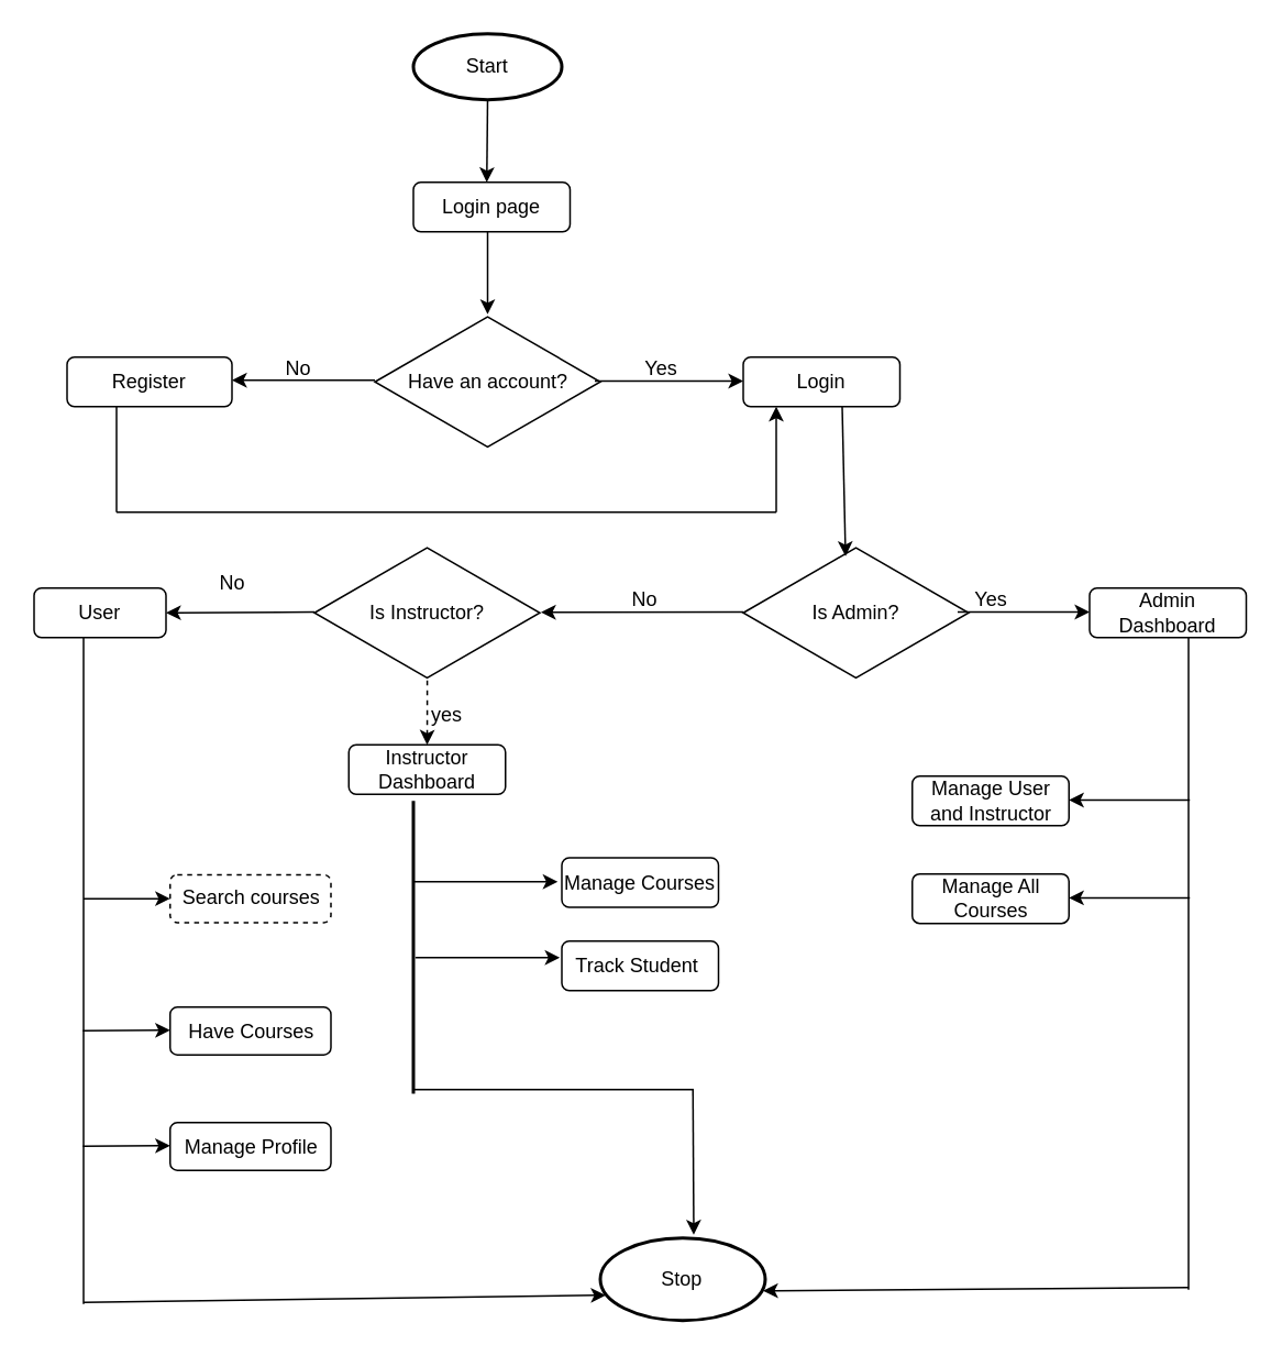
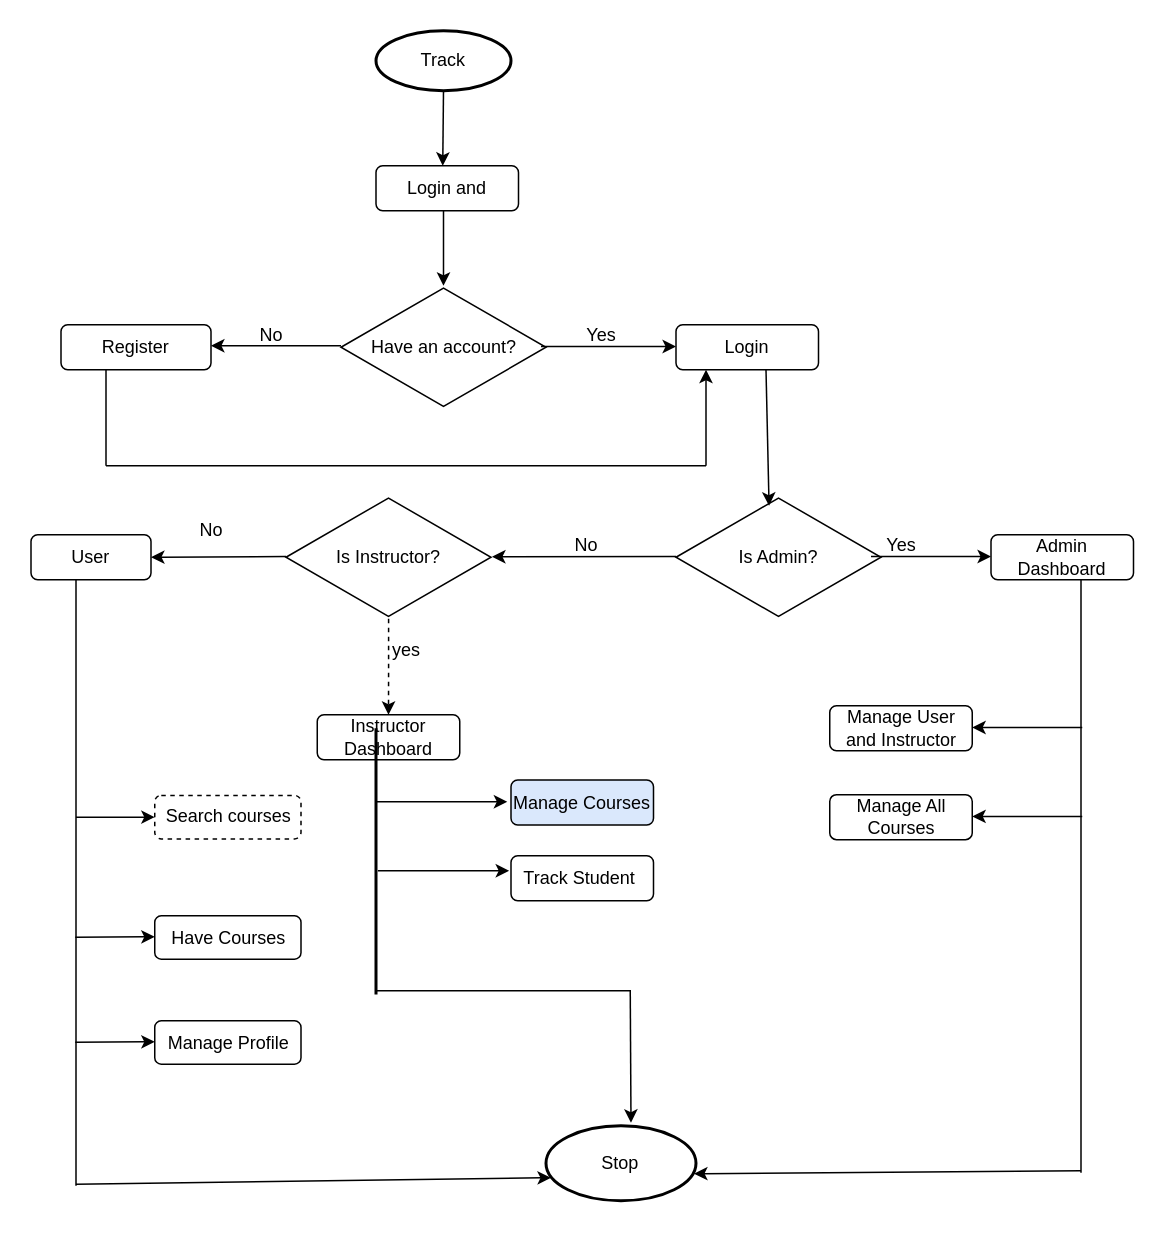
  <mxCell id="0" />
  <mxCell id="1" parent="0" />
- <mxCell id="2" value="Start" style="strokeWidth=2;html=1;shape=mxgraph.flowchart.start_1;whiteSpace=wrap;" vertex="1" parent="1"><mxGeometry x="250" y="20" width="90" height="40" as="geometry" /></mxCell>
- <mxCell id="3" value="Login page" style="rounded=1;whiteSpace=wrap;html=1;" vertex="1" parent="1"><mxGeometry x="250" y="110" width="95" height="30" as="geometry" /></mxCell>
+ <mxCell id="2" value="Track" style="strokeWidth=2;html=1;shape=mxgraph.flowchart.start_1;whiteSpace=wrap;" vertex="1" parent="1"><mxGeometry x="250" y="20" width="90" height="40" as="geometry" /></mxCell>
+ <mxCell id="3" value="Login and" style="rounded=1;whiteSpace=wrap;html=1;" vertex="1" parent="1"><mxGeometry x="250" y="110" width="95" height="30" as="geometry" /></mxCell>
  <mxCell id="4" value="Have an account?" style="html=1;whiteSpace=wrap;aspect=fixed;shape=isoRectangle;" vertex="1" parent="1"><mxGeometry x="226.66" y="190" width="136.67" height="82" as="geometry" /></mxCell>
  <mxCell id="5" value="" style="endArrow=classic;html=1;rounded=0;" edge="1" parent="1"><mxGeometry width="50" height="50" relative="1" as="geometry"><mxPoint x="295" y="60" as="sourcePoint" /><mxPoint x="294.5" y="110" as="targetPoint" /></mxGeometry></mxCell>
  <mxCell id="6" value="" style="endArrow=classic;html=1;rounded=0;" edge="1" parent="1"><mxGeometry width="50" height="50" relative="1" as="geometry"><mxPoint x="226.66" y="230" as="sourcePoint" /><mxPoint x="140" y="230" as="targetPoint" /></mxGeometry></mxCell>
  <mxCell id="7" value="" style="endArrow=classic;html=1;rounded=0;" edge="1" parent="1"><mxGeometry width="50" height="50" relative="1" as="geometry"><mxPoint x="295" y="140" as="sourcePoint" /><mxPoint x="295" y="190" as="targetPoint" /></mxGeometry></mxCell>
  <mxCell id="8" value="No" style="text;html=1;align=center;verticalAlign=middle;resizable=0;points=[];autosize=1;strokeColor=none;fillColor=none;" vertex="1" parent="1"><mxGeometry x="160" y="208" width="40" height="30" as="geometry" /></mxCell>
  <mxCell id="9" value="" style="endArrow=classic;html=1;rounded=0;" edge="1" parent="1"><mxGeometry width="50" height="50" relative="1" as="geometry"><mxPoint x="360" y="230.5" as="sourcePoint" /><mxPoint x="450" y="230.5" as="targetPoint" /></mxGeometry></mxCell>
  <mxCell id="10" value="Yes" style="text;html=1;align=center;verticalAlign=middle;resizable=0;points=[];autosize=1;strokeColor=none;fillColor=none;" vertex="1" parent="1"><mxGeometry x="380" y="208" width="40" height="30" as="geometry" /></mxCell>
  <mxCell id="11" value="" style="endArrow=none;html=1;rounded=0;" edge="1" parent="1"><mxGeometry width="50" height="50" relative="1" as="geometry"><mxPoint x="70" y="246" as="sourcePoint" /><mxPoint x="70" y="310" as="targetPoint" /></mxGeometry></mxCell>
  <mxCell id="12" value="" style="endArrow=none;html=1;rounded=0;" edge="1" parent="1"><mxGeometry width="50" height="50" relative="1" as="geometry"><mxPoint x="470" y="310" as="sourcePoint" /><mxPoint x="70" y="310" as="targetPoint" /></mxGeometry></mxCell>
  <mxCell id="13" value="" style="endArrow=classic;html=1;rounded=0;" edge="1" parent="1"><mxGeometry width="50" height="50" relative="1" as="geometry"><mxPoint x="470" y="310" as="sourcePoint" /><mxPoint x="470" y="246" as="targetPoint" /></mxGeometry></mxCell>
  <mxCell id="14" value="Is Admin?" style="html=1;whiteSpace=wrap;aspect=fixed;shape=isoRectangle;" vertex="1" parent="1"><mxGeometry x="450" y="330" width="136.67" height="82" as="geometry" /></mxCell>
  <mxCell id="15" value="" style="endArrow=classic;html=1;rounded=0;entryX=0.454;entryY=0.081;entryDx=0;entryDy=0;entryPerimeter=0;" edge="1" parent="1" target="14"><mxGeometry width="50" height="50" relative="1" as="geometry"><mxPoint x="510" y="246" as="sourcePoint" /><mxPoint x="510" y="330" as="targetPoint" /></mxGeometry></mxCell>
  <mxCell id="16" value="" style="endArrow=classic;html=1;rounded=0;" edge="1" parent="1"><mxGeometry width="50" height="50" relative="1" as="geometry"><mxPoint x="580" y="370.5" as="sourcePoint" /><mxPoint x="660" y="370.5" as="targetPoint" /></mxGeometry></mxCell>
  <mxCell id="17" value="Login" style="rounded=1;whiteSpace=wrap;html=1;" vertex="1" parent="1"><mxGeometry x="450" y="216" width="95" height="30" as="geometry" /></mxCell>
  <mxCell id="18" value="Register" style="rounded=1;whiteSpace=wrap;html=1;" vertex="1" parent="1"><mxGeometry x="40" y="216" width="100" height="30" as="geometry" /></mxCell>
  <mxCell id="19" value="Admin Dashboard" style="rounded=1;whiteSpace=wrap;html=1;" vertex="1" parent="1"><mxGeometry x="660" y="356" width="95" height="30" as="geometry" /></mxCell>
  <mxCell id="20" value="Search courses" style="whiteSpace=wrap;html=1;rounded=1;dashed=1;" vertex="1" parent="1"><mxGeometry x="102.5" y="529.75" width="97.5" height="29" as="geometry" /></mxCell>
  <mxCell id="21" value="Have Courses" style="whiteSpace=wrap;html=1;rounded=1;" vertex="1" parent="1"><mxGeometry x="102.5" y="610" width="97.5" height="29" as="geometry" /></mxCell>
  <mxCell id="22" value="Manage Profile" style="whiteSpace=wrap;html=1;rounded=1;" vertex="1" parent="1"><mxGeometry x="102.5" y="680" width="97.5" height="29" as="geometry" /></mxCell>
  <mxCell id="23" style="edgeStyle=orthogonalEdgeStyle;rounded=0;orthogonalLoop=1;jettySize=auto;html=1;entryX=0.5;entryY=0;entryDx=0;entryDy=0;dashed=1;" edge="1" parent="1" source="24" target="28"><mxGeometry relative="1" as="geometry" /></mxCell>
  <mxCell id="24" value="Is Instructor?" style="html=1;whiteSpace=wrap;aspect=fixed;shape=isoRectangle;" vertex="1" parent="1"><mxGeometry x="190" y="330" width="136.67" height="82" as="geometry" /></mxCell>
  <mxCell id="25" value="" style="endArrow=classic;html=1;rounded=0;entryX=1.005;entryY=0.496;entryDx=0;entryDy=0;entryPerimeter=0;" edge="1" parent="1" target="24"><mxGeometry width="50" height="50" relative="1" as="geometry"><mxPoint x="450" y="370.5" as="sourcePoint" /><mxPoint x="330" y="371" as="targetPoint" /></mxGeometry></mxCell>
  <mxCell id="26" value="No" style="text;html=1;align=center;verticalAlign=middle;resizable=0;points=[];autosize=1;strokeColor=none;fillColor=none;" vertex="1" parent="1"><mxGeometry x="370" y="348" width="40" height="30" as="geometry" /></mxCell>
  <mxCell id="27" value="Yes" style="text;html=1;align=center;verticalAlign=middle;resizable=0;points=[];autosize=1;strokeColor=none;fillColor=none;" vertex="1" parent="1"><mxGeometry x="580" y="348" width="40" height="30" as="geometry" /></mxCell>
- <mxCell id="28" value="Instructor Dashboard" style="rounded=1;whiteSpace=wrap;html=1;" vertex="1" parent="1"><mxGeometry x="210.84" y="451" width="95" height="30" as="geometry" /></mxCell>
+ <mxCell id="28" value="Instructor Dashboard" style="rounded=1;whiteSpace=wrap;html=1;" vertex="1" parent="1"><mxGeometry x="210.84" y="476" width="95" height="30" as="geometry" /></mxCell>
  <mxCell id="29" value="Stop" style="strokeWidth=2;html=1;shape=mxgraph.flowchart.start_1;whiteSpace=wrap;" vertex="1" parent="1"><mxGeometry x="363.33" y="750" width="100" height="50" as="geometry" /></mxCell>
  <mxCell id="30" value="" style="line;strokeWidth=2;html=1;rotation=90;" vertex="1" parent="1"><mxGeometry x="161.25" y="568.75" width="177.5" height="10" as="geometry" /></mxCell>
  <mxCell id="31" value="" style="endArrow=classic;html=1;rounded=0;" edge="1" parent="1"><mxGeometry width="50" height="50" relative="1" as="geometry"><mxPoint x="250" y="534" as="sourcePoint" /><mxPoint x="337.5" y="534" as="targetPoint" /></mxGeometry></mxCell>
- <mxCell id="32" value="Manage Courses" style="rounded=1;whiteSpace=wrap;html=1;" vertex="1" parent="1"><mxGeometry x="340" y="519.5" width="95" height="30" as="geometry" /></mxCell>
+ <mxCell id="32" value="Manage Courses" style="rounded=1;whiteSpace=wrap;html=1;fillColor=#dae8fc;" vertex="1" parent="1"><mxGeometry x="340" y="519.5" width="95" height="30" as="geometry" /></mxCell>
  <mxCell id="33" value="" style="endArrow=classic;html=1;rounded=0;" edge="1" parent="1"><mxGeometry width="50" height="50" relative="1" as="geometry"><mxPoint x="251.25" y="580" as="sourcePoint" /><mxPoint x="338.75" y="580" as="targetPoint" /></mxGeometry></mxCell>
  <mxCell id="34" value="Track Student&amp;nbsp;" style="rounded=1;whiteSpace=wrap;html=1;" vertex="1" parent="1"><mxGeometry x="340" y="570" width="95" height="30" as="geometry" /></mxCell>
  <mxCell id="35" value="" style="endArrow=classic;html=1;rounded=0;entryX=0;entryY=0.5;entryDx=0;entryDy=0;" edge="1" parent="1" target="20"><mxGeometry width="50" height="50" relative="1" as="geometry"><mxPoint x="50" y="544.25" as="sourcePoint" /><mxPoint x="100" y="544" as="targetPoint" /></mxGeometry></mxCell>
  <mxCell id="36" value="yes" style="text;html=1;align=center;verticalAlign=middle;resizable=0;points=[];autosize=1;strokeColor=none;fillColor=none;" vertex="1" parent="1"><mxGeometry x="250" y="418" width="40" height="30" as="geometry" /></mxCell>
  <mxCell id="37" value="" style="endArrow=classic;html=1;rounded=0;entryX=1;entryY=0.5;entryDx=0;entryDy=0;" edge="1" parent="1" target="38"><mxGeometry width="50" height="50" relative="1" as="geometry"><mxPoint x="190" y="370.5" as="sourcePoint" /><mxPoint x="120" y="370.5" as="targetPoint" /></mxGeometry></mxCell>
  <mxCell id="38" value="User" style="rounded=1;whiteSpace=wrap;html=1;" vertex="1" parent="1"><mxGeometry x="20" y="356" width="80" height="30" as="geometry" /></mxCell>
  <mxCell id="39" style="edgeStyle=orthogonalEdgeStyle;rounded=0;orthogonalLoop=1;jettySize=auto;html=1;exitX=0.5;exitY=1;exitDx=0;exitDy=0;" edge="1" parent="1" source="38" target="38"><mxGeometry relative="1" as="geometry" /></mxCell>
  <mxCell id="40" value="" style="endArrow=none;html=1;rounded=0;" edge="1" parent="1"><mxGeometry width="50" height="50" relative="1" as="geometry"><mxPoint x="50" y="386" as="sourcePoint" /><mxPoint x="50" y="790" as="targetPoint" /></mxGeometry></mxCell>
  <mxCell id="41" value="No" style="text;html=1;align=center;verticalAlign=middle;resizable=0;points=[];autosize=1;strokeColor=none;fillColor=none;" vertex="1" parent="1"><mxGeometry x="120" y="338" width="40" height="30" as="geometry" /></mxCell>
  <mxCell id="42" value="" style="endArrow=classic;html=1;rounded=0;entryX=0;entryY=0.5;entryDx=0;entryDy=0;" edge="1" parent="1"><mxGeometry width="50" height="50" relative="1" as="geometry"><mxPoint x="49.5" y="624.25" as="sourcePoint" /><mxPoint x="102.5" y="624" as="targetPoint" /></mxGeometry></mxCell>
  <mxCell id="43" value="" style="endArrow=classic;html=1;rounded=0;entryX=0;entryY=0.5;entryDx=0;entryDy=0;" edge="1" parent="1"><mxGeometry width="50" height="50" relative="1" as="geometry"><mxPoint x="49.5" y="694.25" as="sourcePoint" /><mxPoint x="102.5" y="694" as="targetPoint" /></mxGeometry></mxCell>
  <mxCell id="44" value="" style="endArrow=none;html=1;rounded=0;" edge="1" parent="1"><mxGeometry width="50" height="50" relative="1" as="geometry"><mxPoint x="250" y="660" as="sourcePoint" /><mxPoint x="420" y="660" as="targetPoint" /></mxGeometry></mxCell>
  <mxCell id="45" value="" style="endArrow=classic;html=1;rounded=0;" edge="1" parent="1"><mxGeometry width="50" height="50" relative="1" as="geometry"><mxPoint x="419.5" y="660" as="sourcePoint" /><mxPoint x="420" y="748" as="targetPoint" /></mxGeometry></mxCell>
  <mxCell id="46" value="" style="endArrow=classic;html=1;rounded=0;entryX=0.033;entryY=0.693;entryDx=0;entryDy=0;entryPerimeter=0;" edge="1" parent="1" target="29"><mxGeometry width="50" height="50" relative="1" as="geometry"><mxPoint x="50" y="789" as="sourcePoint" /><mxPoint x="140" y="790" as="targetPoint" /></mxGeometry></mxCell>
  <mxCell id="47" value="" style="endArrow=none;html=1;rounded=0;" edge="1" parent="1"><mxGeometry width="50" height="50" relative="1" as="geometry"><mxPoint x="720" y="386" as="sourcePoint" /><mxPoint x="720" y="781.333" as="targetPoint" /></mxGeometry></mxCell>
  <mxCell id="48" value="" style="endArrow=classic;html=1;rounded=0;entryX=0.987;entryY=0.64;entryDx=0;entryDy=0;entryPerimeter=0;" edge="1" parent="1" target="29"><mxGeometry width="50" height="50" relative="1" as="geometry"><mxPoint x="720" y="780" as="sourcePoint" /><mxPoint x="640" y="780.667" as="targetPoint" /></mxGeometry></mxCell>
  <mxCell id="49" value="Manage User and Instructor" style="rounded=1;whiteSpace=wrap;html=1;" vertex="1" parent="1"><mxGeometry x="552.5" y="470" width="95" height="30" as="geometry" /></mxCell>
  <mxCell id="50" value="Manage All Courses" style="rounded=1;whiteSpace=wrap;html=1;" vertex="1" parent="1"><mxGeometry x="552.5" y="529.25" width="95" height="30" as="geometry" /></mxCell>
  <mxCell id="51" value="" style="endArrow=classic;html=1;rounded=0;" edge="1" parent="1"><mxGeometry width="50" height="50" relative="1" as="geometry"><mxPoint x="720.83" y="484.5" as="sourcePoint" /><mxPoint x="647.5" y="484.5" as="targetPoint" /></mxGeometry></mxCell>
  <mxCell id="52" value="" style="endArrow=classic;html=1;rounded=0;" edge="1" parent="1"><mxGeometry width="50" height="50" relative="1" as="geometry"><mxPoint x="720.83" y="543.75" as="sourcePoint" /><mxPoint x="647.5" y="543.75" as="targetPoint" /></mxGeometry></mxCell>
